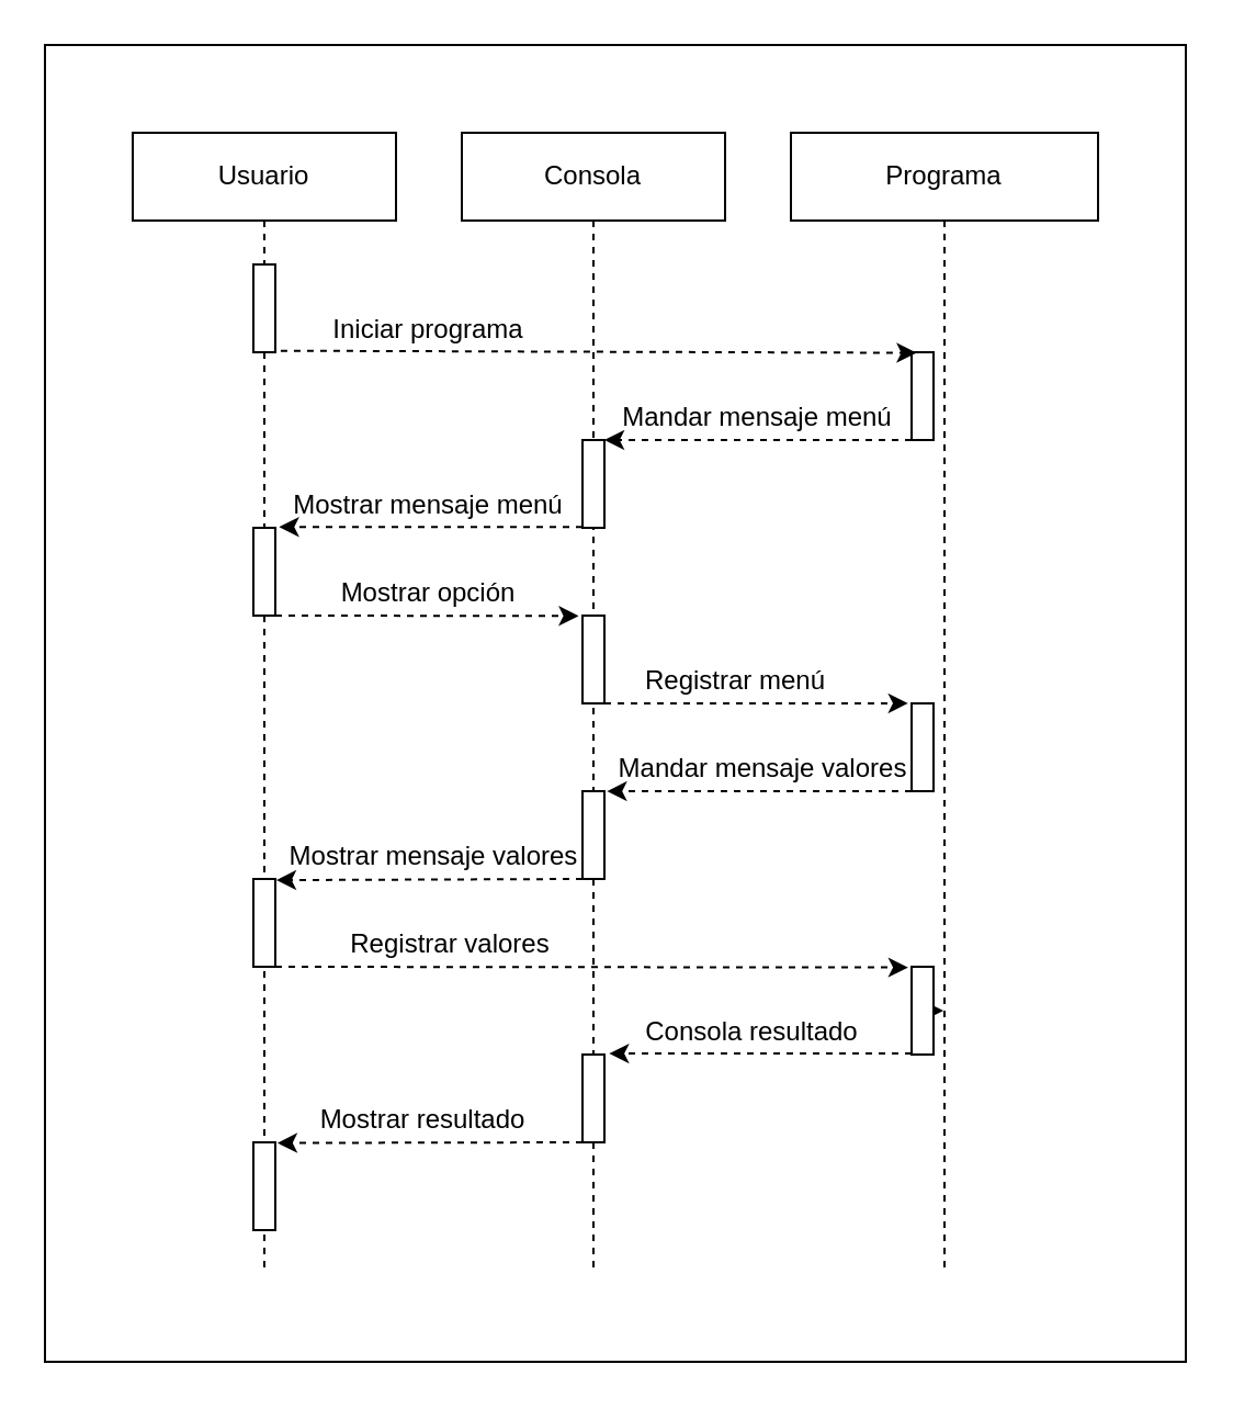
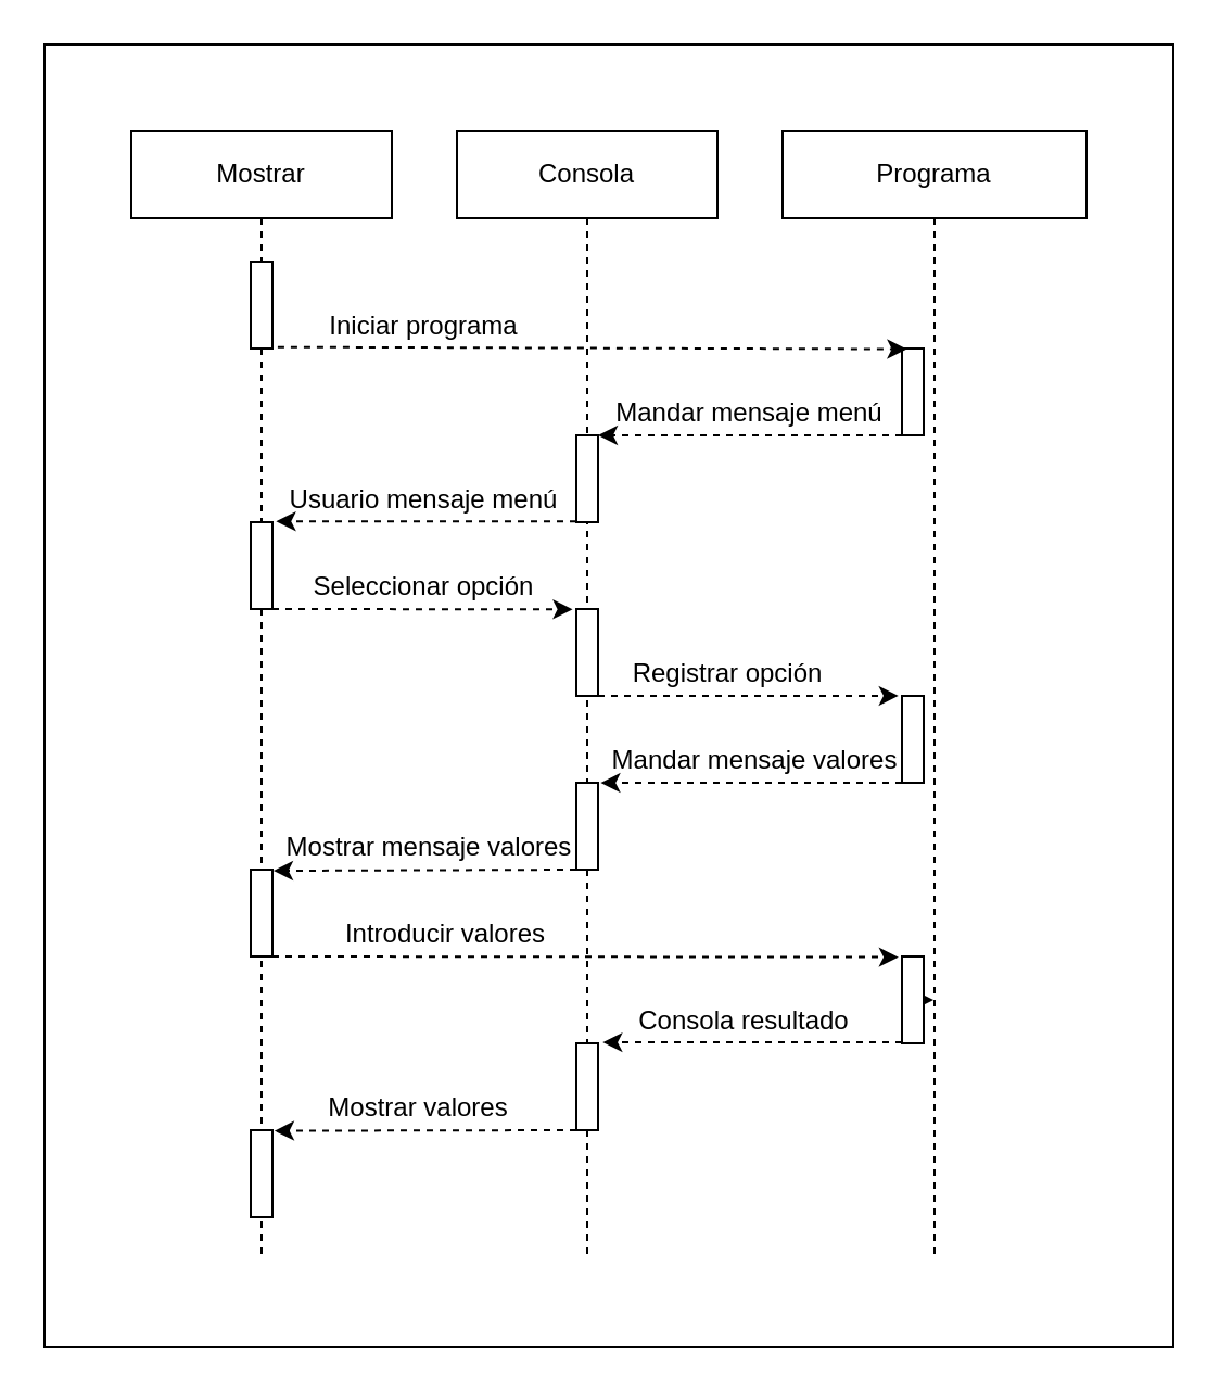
  <mxCell id="0" />
  <mxCell id="1" parent="0" />
  <mxCell id="2" value="" style="rounded=0;whiteSpace=wrap;html=1;" vertex="1" parent="1"><mxGeometry x="20" y="20" width="520" height="600" as="geometry" /></mxCell>
- <mxCell id="3" value="Usuario" style="shape=umlLifeline;perimeter=lifelinePerimeter;whiteSpace=wrap;html=1;container=1;collapsible=0;recursiveResize=0;outlineConnect=0;" parent="1" vertex="1"><mxGeometry x="60" y="60" width="120" height="520" as="geometry" /></mxCell>
+ <mxCell id="3" value="Mostrar" style="shape=umlLifeline;perimeter=lifelinePerimeter;whiteSpace=wrap;html=1;container=1;collapsible=0;recursiveResize=0;outlineConnect=0;" parent="1" vertex="1"><mxGeometry x="60" y="60" width="120" height="520" as="geometry" /></mxCell>
  <mxCell id="4" value="" style="html=1;points=[];perimeter=orthogonalPerimeter;" parent="3" vertex="1"><mxGeometry x="55" y="60" width="10" height="40" as="geometry" /></mxCell>
  <mxCell id="5" style="edgeStyle=none;html=1;dashed=1;" parent="3" source="6" target="3" edge="1"><mxGeometry relative="1" as="geometry" /></mxCell>
  <mxCell id="6" value="" style="html=1;points=[];perimeter=orthogonalPerimeter;" parent="3" vertex="1"><mxGeometry x="55" y="180" width="10" height="40" as="geometry" /></mxCell>
  <mxCell id="7" value="" style="html=1;points=[];perimeter=orthogonalPerimeter;" parent="3" vertex="1"><mxGeometry x="55" y="340" width="10" height="40" as="geometry" /></mxCell>
  <mxCell id="8" value="" style="html=1;points=[];perimeter=orthogonalPerimeter;" parent="3" vertex="1"><mxGeometry x="55" y="460" width="10" height="40" as="geometry" /></mxCell>
  <mxCell id="9" value="Consola" style="shape=umlLifeline;perimeter=lifelinePerimeter;whiteSpace=wrap;html=1;container=1;collapsible=0;recursiveResize=0;outlineConnect=0;" parent="1" vertex="1"><mxGeometry x="210" y="60" width="120" height="520" as="geometry" /></mxCell>
  <mxCell id="10" value="" style="html=1;points=[];perimeter=orthogonalPerimeter;" parent="9" vertex="1"><mxGeometry x="55" y="140" width="10" height="40" as="geometry" /></mxCell>
- <mxCell id="11" value="Mostrar mensaje menú" style="text;html=1;strokeColor=none;fillColor=none;align=center;verticalAlign=middle;whiteSpace=wrap;rounded=0;" parent="9" vertex="1"><mxGeometry x="-80" y="160" width="130" height="20" as="geometry" /></mxCell>
+ <mxCell id="11" value="Usuario mensaje menú" style="text;html=1;strokeColor=none;fillColor=none;align=center;verticalAlign=middle;whiteSpace=wrap;rounded=0;" parent="9" vertex="1"><mxGeometry x="-80" y="160" width="130" height="20" as="geometry" /></mxCell>
  <mxCell id="12" value="" style="html=1;points=[];perimeter=orthogonalPerimeter;" parent="9" vertex="1"><mxGeometry x="55" y="220" width="10" height="40" as="geometry" /></mxCell>
  <mxCell id="13" value="" style="html=1;points=[];perimeter=orthogonalPerimeter;" parent="9" vertex="1"><mxGeometry x="55" y="300" width="10" height="40" as="geometry" /></mxCell>
  <mxCell id="14" value="" style="html=1;points=[];perimeter=orthogonalPerimeter;" parent="9" vertex="1"><mxGeometry x="55" y="420" width="10" height="40" as="geometry" /></mxCell>
  <mxCell id="15" value="Programa" style="shape=umlLifeline;perimeter=lifelinePerimeter;whiteSpace=wrap;html=1;container=1;collapsible=0;recursiveResize=0;outlineConnect=0;" parent="1" vertex="1"><mxGeometry x="360" y="60" width="140" height="520" as="geometry" /></mxCell>
  <mxCell id="16" value="" style="html=1;points=[];perimeter=orthogonalPerimeter;" parent="15" vertex="1"><mxGeometry x="55" y="100" width="10" height="40" as="geometry" /></mxCell>
  <mxCell id="17" value="Mandar mensaje menú" style="text;html=1;strokeColor=none;fillColor=none;align=center;verticalAlign=middle;whiteSpace=wrap;rounded=0;" parent="15" vertex="1"><mxGeometry x="-80" y="120" width="130" height="20" as="geometry" /></mxCell>
  <mxCell id="18" value="" style="html=1;points=[];perimeter=orthogonalPerimeter;" parent="15" vertex="1"><mxGeometry x="55" y="260" width="10" height="40" as="geometry" /></mxCell>
- <mxCell id="19" value="Registrar menú" style="text;html=1;strokeColor=none;fillColor=none;align=center;verticalAlign=middle;whiteSpace=wrap;rounded=0;" parent="15" vertex="1"><mxGeometry x="-90" y="240" width="130" height="20" as="geometry" /></mxCell>
+ <mxCell id="19" value="Registrar opción" style="text;html=1;strokeColor=none;fillColor=none;align=center;verticalAlign=middle;whiteSpace=wrap;rounded=0;" parent="15" vertex="1"><mxGeometry x="-90" y="240" width="130" height="20" as="geometry" /></mxCell>
  <mxCell id="20" value="Mandar mensaje valores" style="text;html=1;strokeColor=none;fillColor=none;align=center;verticalAlign=middle;whiteSpace=wrap;rounded=0;" parent="15" vertex="1"><mxGeometry x="-80" y="280" width="135" height="20" as="geometry" /></mxCell>
  <mxCell id="21" style="edgeStyle=none;html=1;dashed=1;" parent="15" source="22" target="15" edge="1"><mxGeometry relative="1" as="geometry" /></mxCell>
  <mxCell id="22" value="" style="html=1;points=[];perimeter=orthogonalPerimeter;" parent="15" vertex="1"><mxGeometry x="55" y="380" width="10" height="40" as="geometry" /></mxCell>
  <mxCell id="23" value="Consola resultado" style="text;html=1;strokeColor=none;fillColor=none;align=center;verticalAlign=middle;whiteSpace=wrap;rounded=0;" parent="15" vertex="1"><mxGeometry x="-85" y="400" width="135" height="20" as="geometry" /></mxCell>
  <mxCell id="24" style="edgeStyle=none;html=1;entryX=0.225;entryY=0.007;entryDx=0;entryDy=0;entryPerimeter=0;exitX=1.246;exitY=0.983;exitDx=0;exitDy=0;exitPerimeter=0;dashed=1;" parent="1" source="4" target="16" edge="1"><mxGeometry relative="1" as="geometry"><mxPoint x="280" y="140" as="targetPoint" /></mxGeometry></mxCell>
  <mxCell id="25" style="edgeStyle=none;html=1;dashed=1;" parent="1" source="16" target="10" edge="1"><mxGeometry relative="1" as="geometry" /></mxCell>
  <mxCell id="26" style="edgeStyle=none;html=1;dashed=1;entryX=1.17;entryY=-0.01;entryDx=0;entryDy=0;entryPerimeter=0;" parent="1" source="10" target="6" edge="1"><mxGeometry relative="1" as="geometry"><mxPoint x="0" y="230" as="targetPoint" /></mxGeometry></mxCell>
  <mxCell id="27" value="Iniciar programa" style="text;html=1;strokeColor=none;fillColor=none;align=center;verticalAlign=middle;whiteSpace=wrap;rounded=0;" parent="1" vertex="1"><mxGeometry x="140" y="140" width="110" height="20" as="geometry" /></mxCell>
  <mxCell id="28" style="edgeStyle=none;html=1;dashed=1;entryX=-0.175;entryY=0.004;entryDx=0;entryDy=0;entryPerimeter=0;" parent="1" source="6" target="12" edge="1"><mxGeometry relative="1" as="geometry" /></mxCell>
- <mxCell id="29" value="Mostrar opción" style="text;html=1;strokeColor=none;fillColor=none;align=center;verticalAlign=middle;whiteSpace=wrap;rounded=0;" parent="1" vertex="1"><mxGeometry x="130" y="260" width="130" height="20" as="geometry" /></mxCell>
+ <mxCell id="29" value="Seleccionar opción" style="text;html=1;strokeColor=none;fillColor=none;align=center;verticalAlign=middle;whiteSpace=wrap;rounded=0;" parent="1" vertex="1"><mxGeometry x="130" y="260" width="130" height="20" as="geometry" /></mxCell>
  <mxCell id="30" style="edgeStyle=none;html=1;dashed=1;entryX=-0.16;entryY=-0.001;entryDx=0;entryDy=0;entryPerimeter=0;" parent="1" source="12" target="18" edge="1"><mxGeometry relative="1" as="geometry" /></mxCell>
  <mxCell id="31" style="edgeStyle=none;html=1;entryX=1.117;entryY=0.001;entryDx=0;entryDy=0;entryPerimeter=0;dashed=1;" parent="1" source="18" target="13" edge="1"><mxGeometry relative="1" as="geometry" /></mxCell>
  <mxCell id="32" style="edgeStyle=none;html=1;entryX=1.045;entryY=0.013;entryDx=0;entryDy=0;entryPerimeter=0;dashed=1;" parent="1" source="13" target="7" edge="1"><mxGeometry relative="1" as="geometry" /></mxCell>
  <mxCell id="33" value="Mostrar mensaje valores" style="text;html=1;strokeColor=none;fillColor=none;align=center;verticalAlign=middle;whiteSpace=wrap;rounded=0;" parent="1" vertex="1"><mxGeometry x="130" y="380" width="135" height="20" as="geometry" /></mxCell>
  <mxCell id="34" style="edgeStyle=none;html=1;entryX=-0.155;entryY=0.008;entryDx=0;entryDy=0;entryPerimeter=0;dashed=1;" parent="1" source="7" target="22" edge="1"><mxGeometry relative="1" as="geometry" /></mxCell>
- <mxCell id="35" value="Registrar valores" style="text;html=1;strokeColor=none;fillColor=none;align=center;verticalAlign=middle;whiteSpace=wrap;rounded=0;" parent="1" vertex="1"><mxGeometry x="140" y="420" width="130" height="20" as="geometry" /></mxCell>
+ <mxCell id="35" value="Introducir valores" style="text;html=1;strokeColor=none;fillColor=none;align=center;verticalAlign=middle;whiteSpace=wrap;rounded=0;" parent="1" vertex="1"><mxGeometry x="140" y="420" width="130" height="20" as="geometry" /></mxCell>
  <mxCell id="36" style="edgeStyle=none;html=1;dashed=1;entryX=1.213;entryY=-0.011;entryDx=0;entryDy=0;entryPerimeter=0;" parent="1" source="22" target="14" edge="1"><mxGeometry relative="1" as="geometry"><mxPoint x="340" y="500" as="targetPoint" /></mxGeometry></mxCell>
- <mxCell id="37" value="Mostrar resultado" style="text;html=1;strokeColor=none;fillColor=none;align=center;verticalAlign=middle;whiteSpace=wrap;rounded=0;" parent="1" vertex="1"><mxGeometry x="125" y="500" width="135" height="20" as="geometry" /></mxCell>
+ <mxCell id="37" value="Mostrar valores" style="text;html=1;strokeColor=none;fillColor=none;align=center;verticalAlign=middle;whiteSpace=wrap;rounded=0;" parent="1" vertex="1"><mxGeometry x="125" y="500" width="135" height="20" as="geometry" /></mxCell>
  <mxCell id="38" style="edgeStyle=none;html=1;entryX=1.093;entryY=0.007;entryDx=0;entryDy=0;entryPerimeter=0;dashed=1;" parent="1" source="14" target="8" edge="1"><mxGeometry relative="1" as="geometry" /></mxCell>
